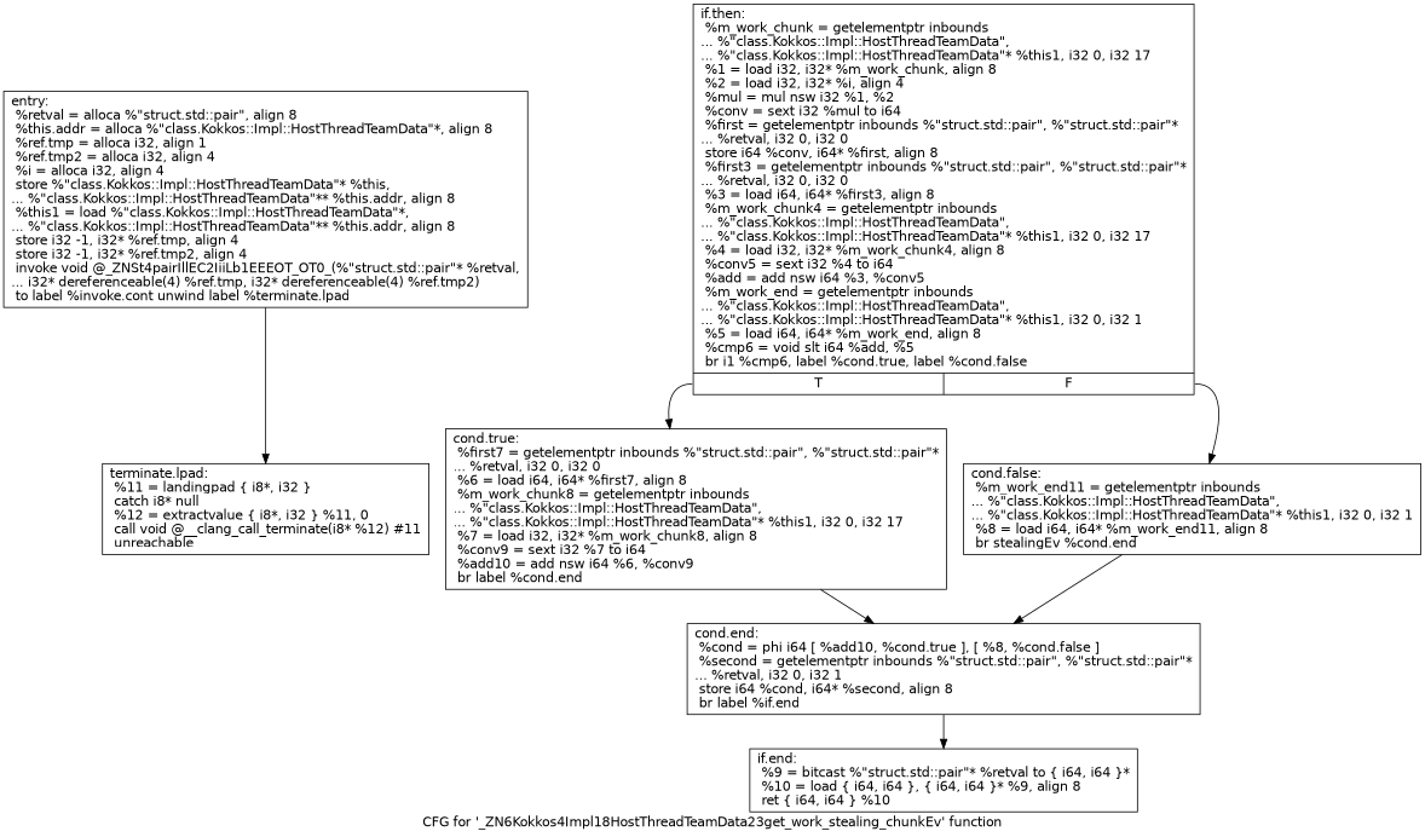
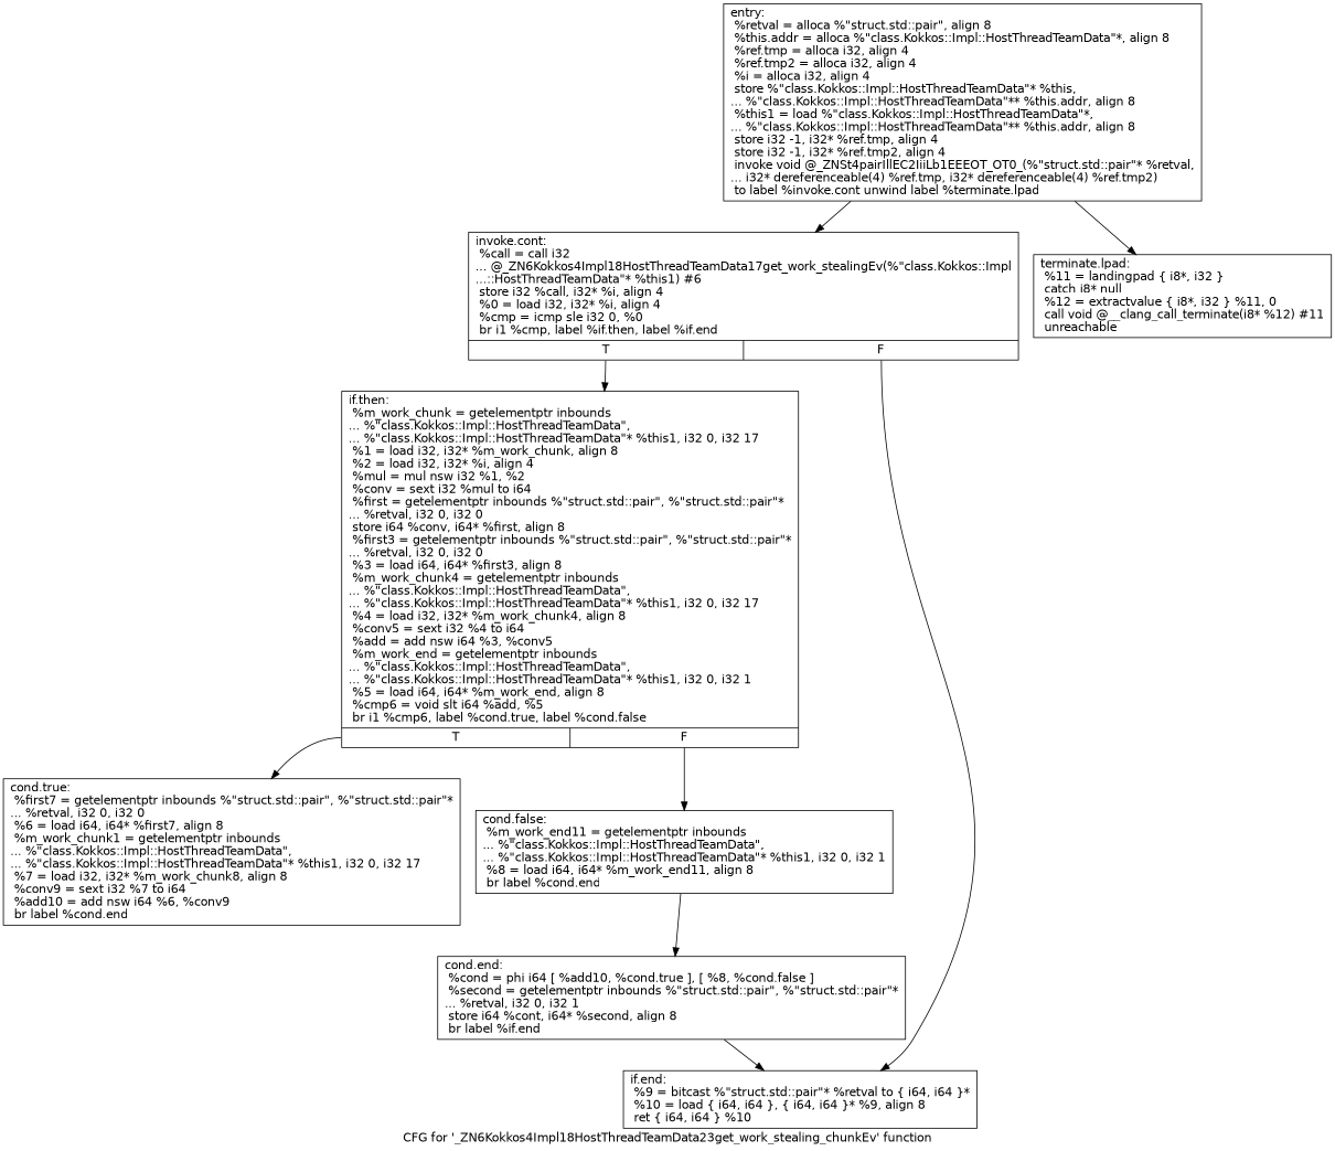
  digraph {
    fontname="DejaVu Sans"
    label="CFG for '_ZN6Kokkos4Impl18HostThreadTeamData23get_work_stealing_chunkEv' function"
    node [fontname="DejaVu Sans" shape=record]
    edge [fontname="DejaVu Sans"]
-   n1 [label="{entry:\l  %retval = alloca %\"struct.std::pair\", align 8\l  %this.addr = alloca %\"class.Kokkos::Impl::HostThreadTeamData\"*, align 8\l  %ref.tmp = alloca i32, align 1\l  %ref.tmp2 = alloca i32, align 4\l  %i = alloca i32, align 4\l  store %\"class.Kokkos::Impl::HostThreadTeamData\"* %this,\l... %\"class.Kokkos::Impl::HostThreadTeamData\"** %this.addr, align 8\l  %this1 = load %\"class.Kokkos::Impl::HostThreadTeamData\"*,\l... %\"class.Kokkos::Impl::HostThreadTeamData\"** %this.addr, align 8\l  store i32 -1, i32* %ref.tmp, align 4\l  store i32 -1, i32* %ref.tmp2, align 4\l  invoke void @_ZNSt4pairIllEC2IiiLb1EEEOT_OT0_(%\"struct.std::pair\"* %retval,\l... i32* dereferenceable(4) %ref.tmp, i32* dereferenceable(4) %ref.tmp2)\l          to label %invoke.cont unwind label %terminate.lpad\l}"]
+   n1 [label="{entry:\l  %retval = alloca %\"struct.std::pair\", align 8\l  %this.addr = alloca %\"class.Kokkos::Impl::HostThreadTeamData\"*, align 8\l  %ref.tmp = alloca i32, align 4\l  %ref.tmp2 = alloca i32, align 4\l  %i = alloca i32, align 4\l  store %\"class.Kokkos::Impl::HostThreadTeamData\"* %this,\l... %\"class.Kokkos::Impl::HostThreadTeamData\"** %this.addr, align 8\l  %this1 = load %\"class.Kokkos::Impl::HostThreadTeamData\"*,\l... %\"class.Kokkos::Impl::HostThreadTeamData\"** %this.addr, align 8\l  store i32 -1, i32* %ref.tmp, align 4\l  store i32 -1, i32* %ref.tmp2, align 4\l  invoke void @_ZNSt4pairIllEC2IiiLb1EEEOT_OT0_(%\"struct.std::pair\"* %retval,\l... i32* dereferenceable(4) %ref.tmp, i32* dereferenceable(4) %ref.tmp2)\l          to label %invoke.cont unwind label %terminate.lpad\l}"]
+   n2 [label="{invoke.cont:                                      \l  %call = call i32\l... @_ZN6Kokkos4Impl18HostThreadTeamData17get_work_stealingEv(%\"class.Kokkos::Impl\l...::HostThreadTeamData\"* %this1) #6\l  store i32 %call, i32* %i, align 4\l  %0 = load i32, i32* %i, align 4\l  %cmp = icmp sle i32 0, %0\l  br i1 %cmp, label %if.then, label %if.end\l|{<s0>T|<s1>F}}"]
    n3 [label="{terminate.lpad:                                   \l  %11 = landingpad \{ i8*, i32 \}\l          catch i8* null\l  %12 = extractvalue \{ i8*, i32 \} %11, 0\l  call void @__clang_call_terminate(i8* %12) #11\l  unreachable\l}"]
    n4 [label="{if.then:                                          \l  %m_work_chunk = getelementptr inbounds\l... %\"class.Kokkos::Impl::HostThreadTeamData\",\l... %\"class.Kokkos::Impl::HostThreadTeamData\"* %this1, i32 0, i32 17\l  %1 = load i32, i32* %m_work_chunk, align 8\l  %2 = load i32, i32* %i, align 4\l  %mul = mul nsw i32 %1, %2\l  %conv = sext i32 %mul to i64\l  %first = getelementptr inbounds %\"struct.std::pair\", %\"struct.std::pair\"*\l... %retval, i32 0, i32 0\l  store i64 %conv, i64* %first, align 8\l  %first3 = getelementptr inbounds %\"struct.std::pair\", %\"struct.std::pair\"*\l... %retval, i32 0, i32 0\l  %3 = load i64, i64* %first3, align 8\l  %m_work_chunk4 = getelementptr inbounds\l... %\"class.Kokkos::Impl::HostThreadTeamData\",\l... %\"class.Kokkos::Impl::HostThreadTeamData\"* %this1, i32 0, i32 17\l  %4 = load i32, i32* %m_work_chunk4, align 8\l  %conv5 = sext i32 %4 to i64\l  %add = add nsw i64 %3, %conv5\l  %m_work_end = getelementptr inbounds\l... %\"class.Kokkos::Impl::HostThreadTeamData\",\l... %\"class.Kokkos::Impl::HostThreadTeamData\"* %this1, i32 0, i32 1\l  %5 = load i64, i64* %m_work_end, align 8\l  %cmp6 = void slt i64 %add, %5\l  br i1 %cmp6, label %cond.true, label %cond.false\l|{<s0>T|<s1>F}}"]
    n5 [label="{if.end:                                           \l  %9 = bitcast %\"struct.std::pair\"* %retval to \{ i64, i64 \}*\l  %10 = load \{ i64, i64 \}, \{ i64, i64 \}* %9, align 8\l  ret \{ i64, i64 \} %10\l}"]
-   n6 [label="{cond.true:                                        \l  %first7 = getelementptr inbounds %\"struct.std::pair\", %\"struct.std::pair\"*\l... %retval, i32 0, i32 0\l  %6 = load i64, i64* %first7, align 8\l  %m_work_chunk8 = getelementptr inbounds\l... %\"class.Kokkos::Impl::HostThreadTeamData\",\l... %\"class.Kokkos::Impl::HostThreadTeamData\"* %this1, i32 0, i32 17\l  %7 = load i32, i32* %m_work_chunk8, align 8\l  %conv9 = sext i32 %7 to i64\l  %add10 = add nsw i64 %6, %conv9\l  br label %cond.end\l}"]
-   n7 [label="{cond.false:                                       \l  %m_work_end11 = getelementptr inbounds\l... %\"class.Kokkos::Impl::HostThreadTeamData\",\l... %\"class.Kokkos::Impl::HostThreadTeamData\"* %this1, i32 0, i32 1\l  %8 = load i64, i64* %m_work_end11, align 8\l  br stealingEv %cond.end\l}"]
-   n8 [label="{cond.end:                                         \l  %cond = phi i64 [ %add10, %cond.true ], [ %8, %cond.false ]\l  %second = getelementptr inbounds %\"struct.std::pair\", %\"struct.std::pair\"*\l... %retval, i32 0, i32 1\l  store i64 %cond, i64* %second, align 8\l  br label %if.end\l}"]
+   n6 [label="{cond.true:                                        \l  %first7 = getelementptr inbounds %\"struct.std::pair\", %\"struct.std::pair\"*\l... %retval, i32 0, i32 0\l  %6 = load i64, i64* %first7, align 8\l  %m_work_chunk1 = getelementptr inbounds\l... %\"class.Kokkos::Impl::HostThreadTeamData\",\l... %\"class.Kokkos::Impl::HostThreadTeamData\"* %this1, i32 0, i32 17\l  %7 = load i32, i32* %m_work_chunk8, align 8\l  %conv9 = sext i32 %7 to i64\l  %add10 = add nsw i64 %6, %conv9\l  br label %cond.end\l}"]
+   n7 [label="{cond.false:                                       \l  %m_work_end11 = getelementptr inbounds\l... %\"class.Kokkos::Impl::HostThreadTeamData\",\l... %\"class.Kokkos::Impl::HostThreadTeamData\"* %this1, i32 0, i32 1\l  %8 = load i64, i64* %m_work_end11, align 8\l  br label %cond.end\l}"]
+   n8 [label="{cond.end:                                         \l  %cond = phi i64 [ %add10, %cond.true ], [ %8, %cond.false ]\l  %second = getelementptr inbounds %\"struct.std::pair\", %\"struct.std::pair\"*\l... %retval, i32 0, i32 1\l  store i64 %cont, i64* %second, align 8\l  br label %if.end\l}"]
+   n1 -> n2
    n1 -> n3
+   n2 -> n4 [tailport=s0]
+   n2 -> n5 [tailport=s1]
    n4 -> n6 [tailport=s0]
    n4 -> n7 [tailport=s1]
-   n6 -> n8
    n7 -> n8
    n8 -> n5
  }
